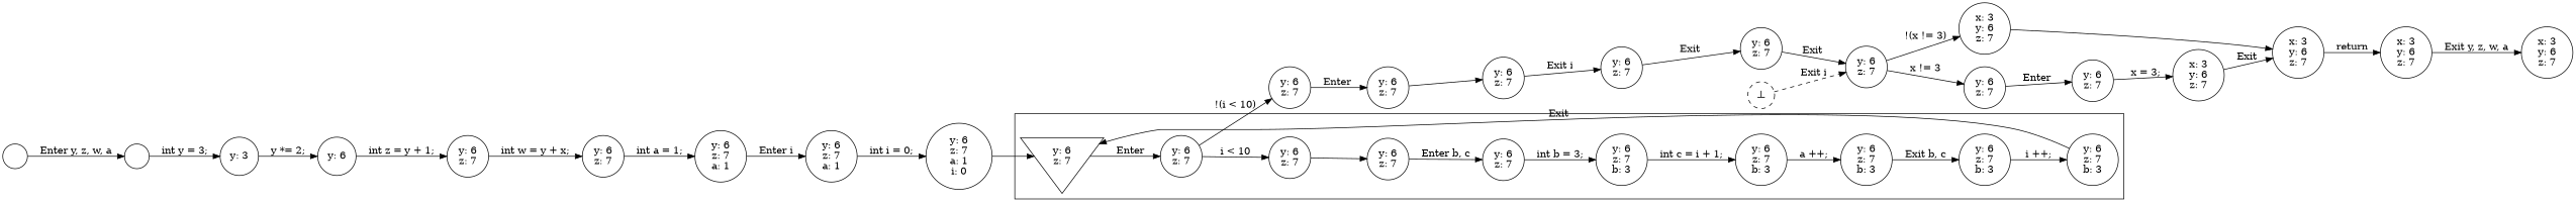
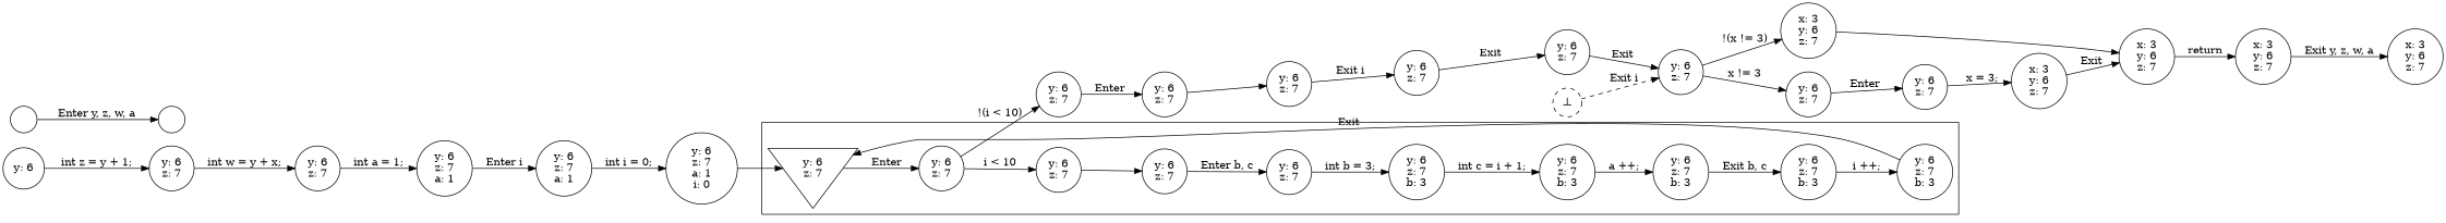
  digraph {
    fontname=fixed
    rankdir=LR
    node [shape=circle]
    n1 [label=<y: 6<br />z: 7> shape=invtriangle]
    n2 [label=<y: 6<br />z: 7>]
    n3 [label=<y: 6<br />z: 7<br />b: 3>]
    n4 [label=<y: 6<br />z: 7>]
    n5 [label=<y: 6<br />z: 7>]
    n6 [label=<y: 6<br />z: 7<br />b: 3>]
    n7 [label=<y: 6<br />z: 7>]
    n8 [label=<y: 6<br />z: 7<br />b: 3>]
    n9 [label=<y: 6<br />z: 7<br />b: 3>]
    n10 [label=<y: 6<br />z: 7<br />b: 3>]
    n11 [label=< >]
    n12 [label=< >]
    n13 [label=<x: 3<br />y: 6<br />z: 7>]
-   n14 [label=<y: 3>]
    n15 [label=<y: 6>]
    n16 [label=<y: 6<br />z: 7>]
    n17 [label=<y: 6<br />z: 7>]
    n18 [label=<y: 6<br />z: 7<br />a: 1>]
    n19 [label=<y: 6<br />z: 7<br />a: 1>]
    n20 [label=<y: 6<br />z: 7>]
    n21 [label=<y: 6<br />z: 7>]
    n22 [label=<x: 3<br />y: 6<br />z: 7>]
    n23 [label=<y: 6<br />z: 7<br />a: 1<br />i: 0>]
    n24 [label=<⊥> style=dashed]
    n25 [label=<y: 6<br />z: 7>]
    n26 [label=<y: 6<br />z: 7>]
    n27 [label=<y: 6<br />z: 7>]
    n28 [label=<x: 3<br />y: 6<br />z: 7>]
    n29 [label=<x: 3<br />y: 6<br />z: 7>]
    n30 [label=<y: 6<br />z: 7>]
    n31 [label=<x: 3<br />y: 6<br />z: 7>]
    n32 [label=<y: 6<br />z: 7>]
    n33 [label=<y: 6<br />z: 7>]
    subgraph cluster_1 {
      n1
      n2
      n3
      n4
      n5
      n6
      n7
      n8
      n9
      n10
    }
    n1 -> n2 [label=<Enter >]
    n2 -> n5 [label=<i &lt; 10>]
    n2 -> n25 [label=<!(i &lt; 10)>]
    n3 -> n1 [constraint=false label=<Exit >]
    n4 -> n7 [label=<Enter b, c>]
    n5 -> n4 [label=< >]
    n6 -> n3 [label=<i ++;>]
    n7 -> n9 [label=<int b = 3;>]
    n8 -> n6 [label=<Exit b, c>]
    n9 -> n10 [label=<int c = i + 1;>]
    n10 -> n8 [label=<a ++;>]
    n11 -> n12 [label=<Enter y, z, w, a>]
-   n12 -> n14 [label=<int y = 3;>]
-   n14 -> n15 [label=<y *= 2;>]
    n15 -> n16 [label=<int z = y + 1;>]
    n16 -> n17 [label=<int w = y + x;>]
    n17 -> n18 [label=<int a = 1;>]
    n18 -> n19 [label=<Enter i>]
    n19 -> n23 [label=<int i = 0;>]
    n20 -> n21 [label=<x != 3>]
    n20 -> n22 [label=<!(x != 3)>]
    n21 -> n30 [label=<Enter >]
    n22 -> n28 [label=< >]
    n23 -> n1 [label=< >]
    n24 -> n20 [label=<Exit i> style=dashed]
    n25 -> n26 [label=<Enter >]
    n26 -> n27 [label=< >]
    n27 -> n32 [label=<Exit i>]
    n28 -> n29 [label=<return>]
    n29 -> n13 [label=<Exit y, z, w, a>]
    n30 -> n31 [label=<x = 3;>]
    n31 -> n28 [label=<Exit >]
    n32 -> n33 [label=<Exit >]
    n33 -> n20 [label=<Exit >]
  }
